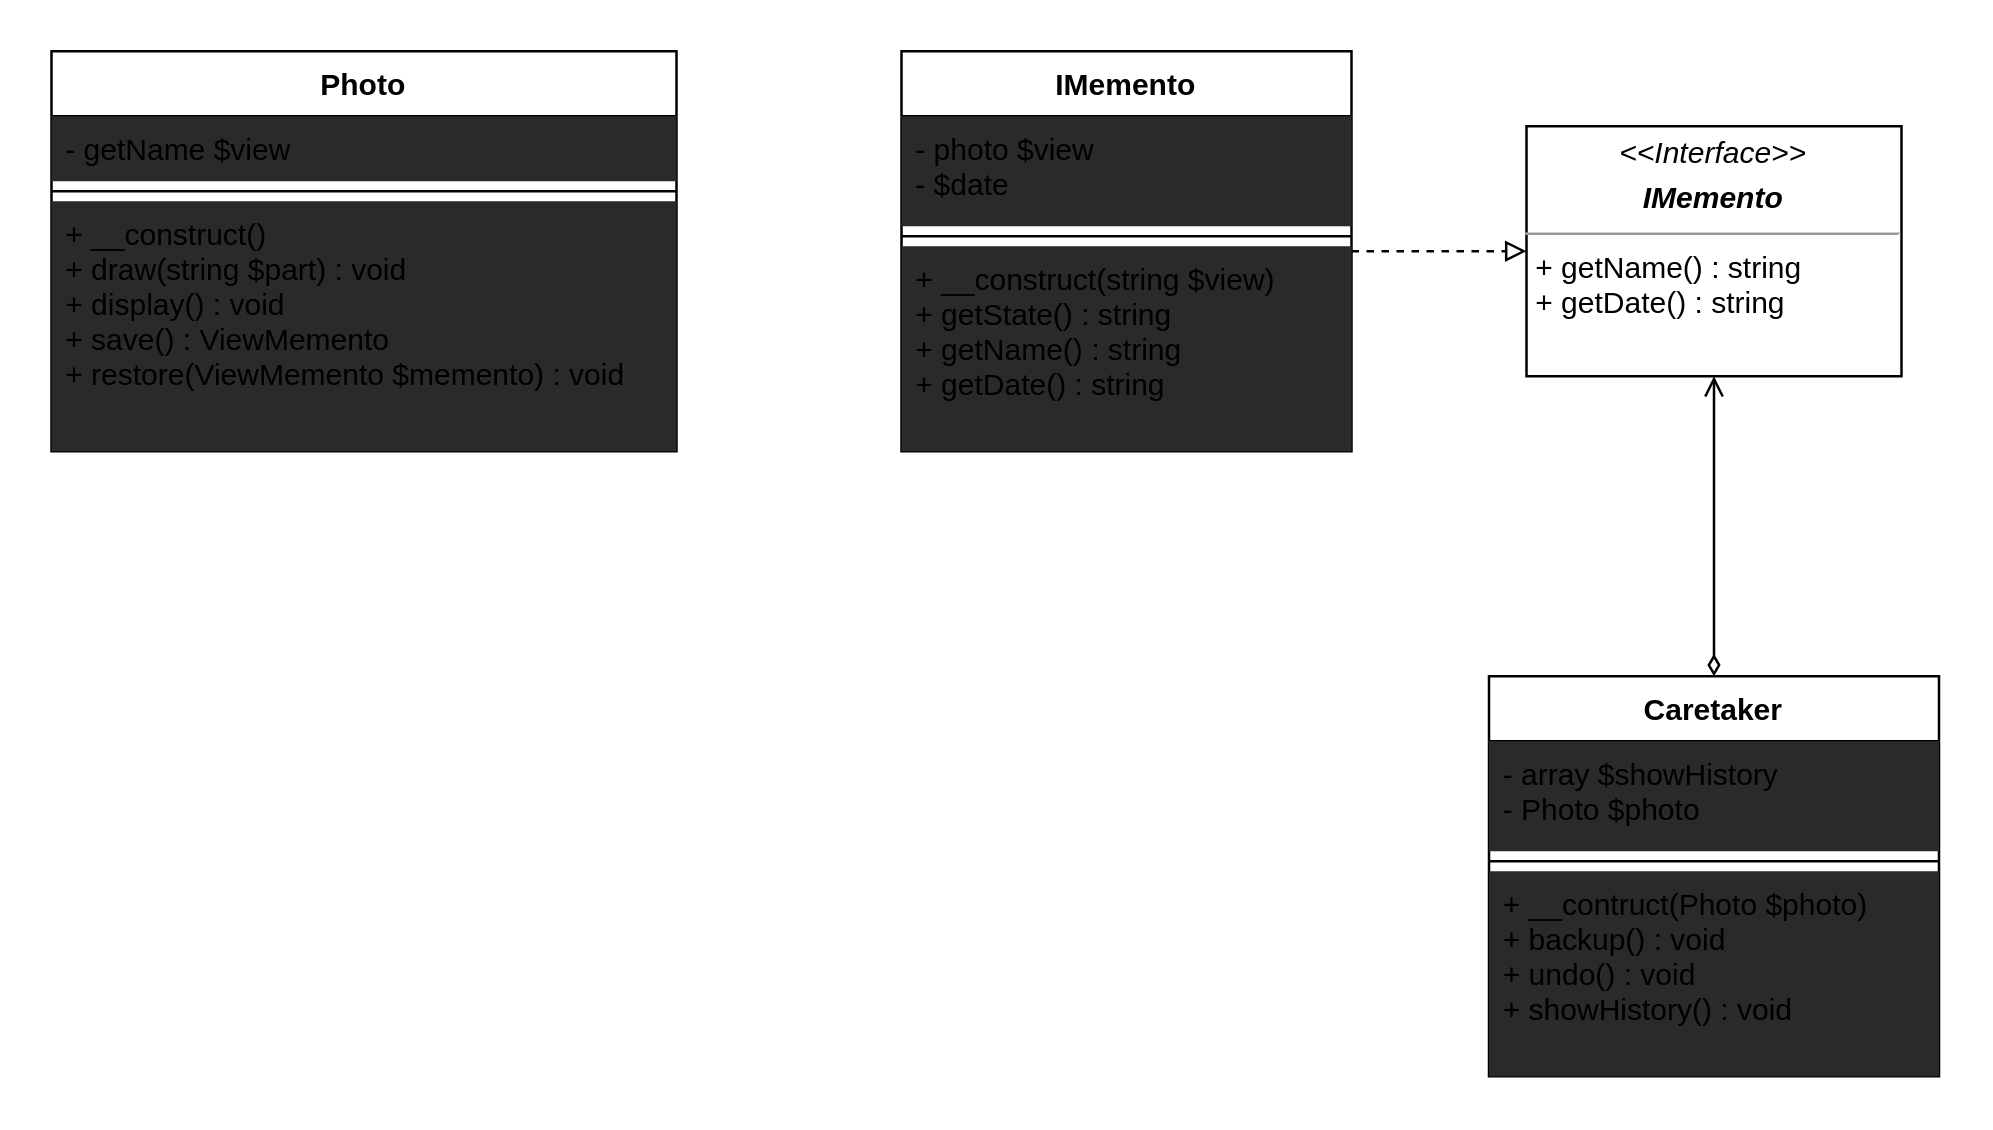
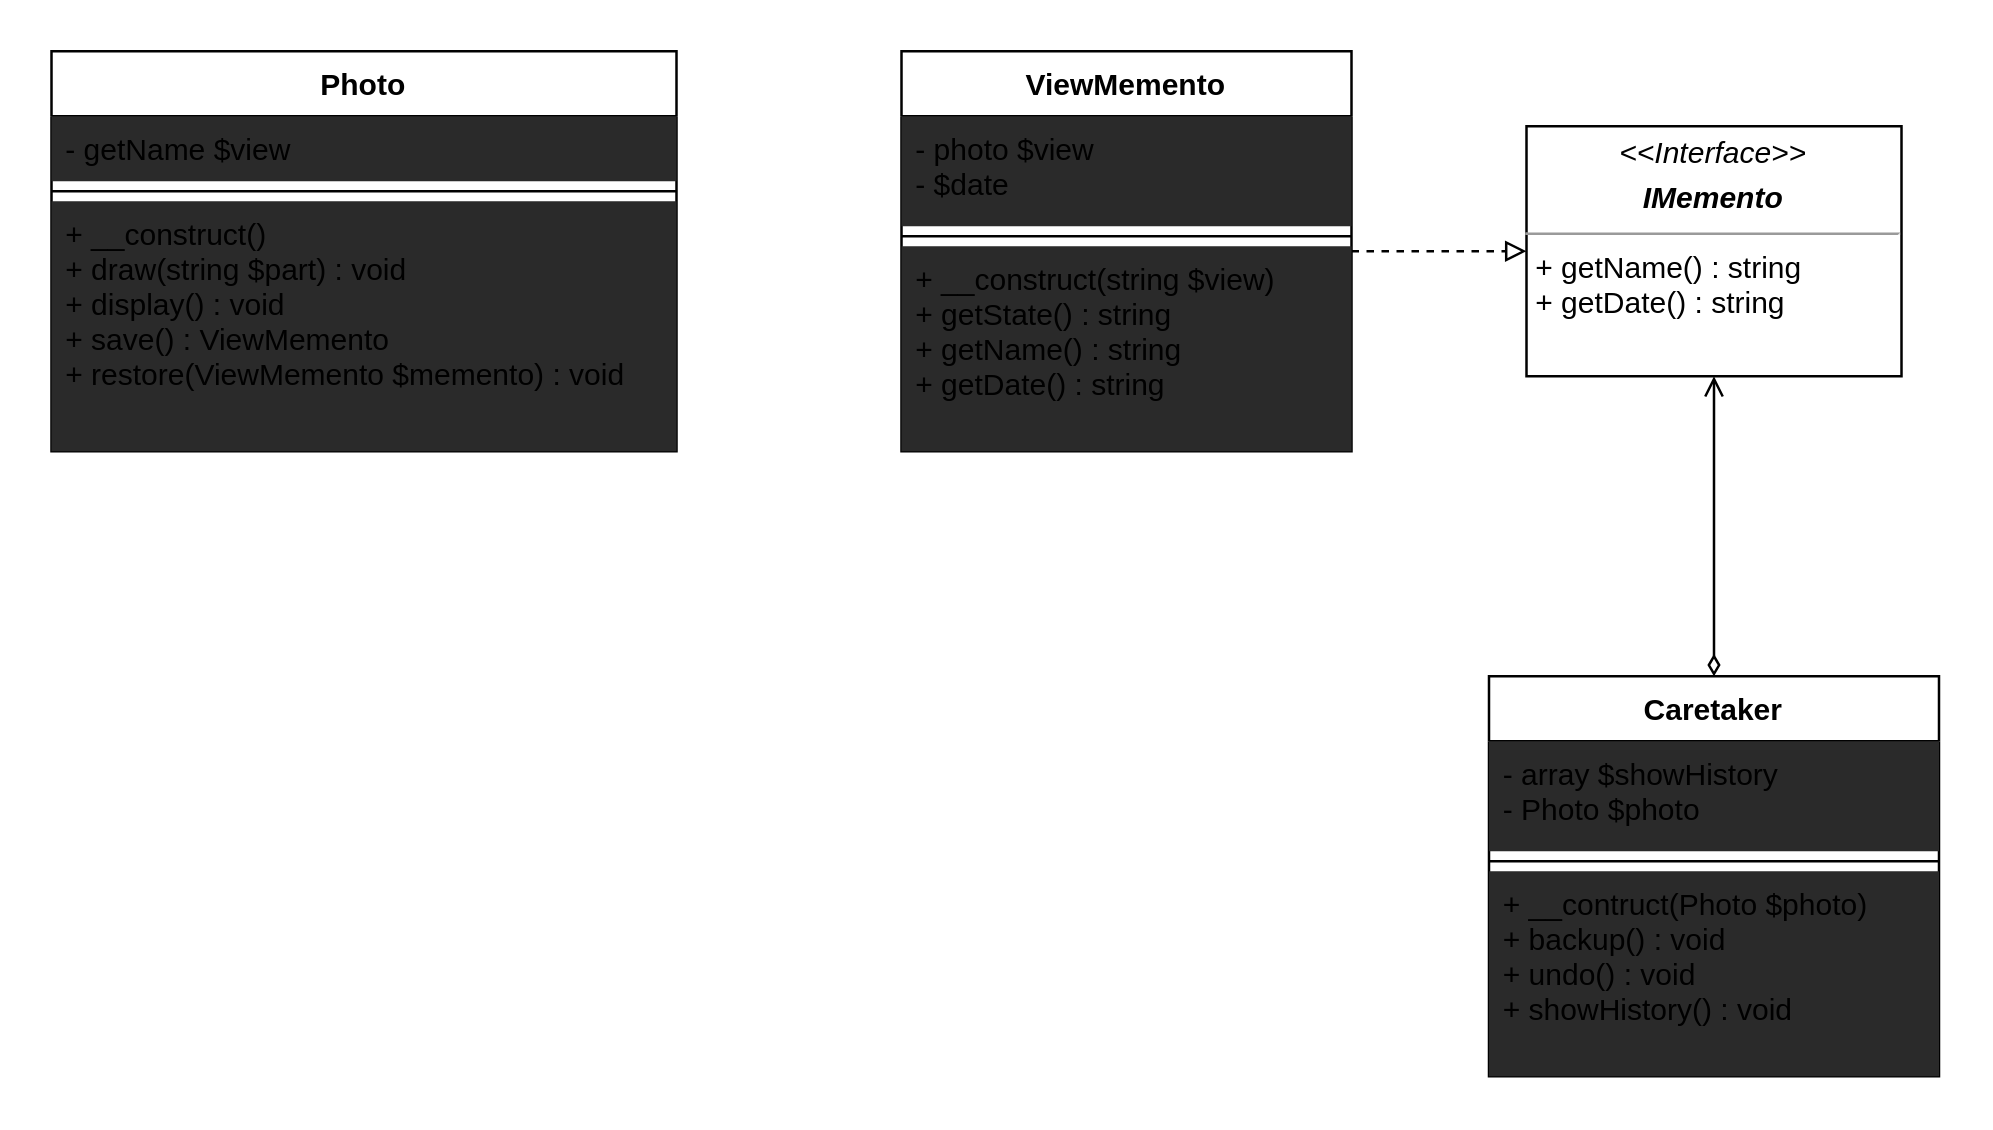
  <mxCell id="0" />
  <mxCell id="1" parent="0" />
  <mxCell id="2" value="Photo" style="swimlane;fontStyle=1;align=center;verticalAlign=top;childLayout=stackLayout;horizontal=1;startSize=26;horizontalStack=0;resizeParent=1;resizeParentMax=0;resizeLast=0;collapsible=1;marginBottom=0;" parent="1" vertex="1"><mxGeometry x="20" y="20" width="250" height="160" as="geometry" /></mxCell>
  <mxCell id="3" value="- getName $view" style="text;strokeColor=none;align=left;verticalAlign=top;spacingLeft=4;spacingRight=4;overflow=hidden;rotatable=0;points=[[0,0.5],[1,0.5]];portConstraint=eastwest;fillColor=#2a2a2a;" parent="2" vertex="1"><mxGeometry y="26" width="250" height="26" as="geometry" /></mxCell>
  <mxCell id="4" value="" style="line;strokeWidth=1;fillColor=none;align=left;verticalAlign=middle;spacingTop=-1;spacingLeft=3;spacingRight=3;rotatable=0;labelPosition=right;points=[];portConstraint=eastwest;" parent="2" vertex="1"><mxGeometry y="52" width="250" height="8" as="geometry" /></mxCell>
  <mxCell id="5" value="+ __construct()&#10;+ draw(string $part) : void&#10;+ display() : void&#10;+ save() : ViewMemento&#10;+ restore(ViewMemento $memento) : void&#10;" style="text;strokeColor=none;align=left;verticalAlign=top;spacingLeft=4;spacingRight=4;overflow=hidden;rotatable=0;points=[[0,0.5],[1,0.5]];portConstraint=eastwest;fillColor=#2a2a2a;" parent="2" vertex="1"><mxGeometry y="60" width="250" height="100" as="geometry" /></mxCell>
  <mxCell id="6" style="edgeStyle=orthogonalEdgeStyle;rounded=0;orthogonalLoop=1;jettySize=auto;html=1;startArrow=none;startFill=0;endArrow=block;endFill=0;dashed=1;" parent="1" source="7" target="11" edge="1"><mxGeometry relative="1" as="geometry"><Array as="points" /></mxGeometry></mxCell>
- <mxCell id="7" value="IMemento" style="swimlane;fontStyle=1;align=center;verticalAlign=top;childLayout=stackLayout;horizontal=1;startSize=26;horizontalStack=0;resizeParent=1;resizeParentMax=0;resizeLast=0;collapsible=1;marginBottom=0;" parent="1" vertex="1"><mxGeometry x="360" y="20" width="180" height="160" as="geometry" /></mxCell>
+ <mxCell id="7" value="ViewMemento" style="swimlane;fontStyle=1;align=center;verticalAlign=top;childLayout=stackLayout;horizontal=1;startSize=26;horizontalStack=0;resizeParent=1;resizeParentMax=0;resizeLast=0;collapsible=1;marginBottom=0;" parent="1" vertex="1"><mxGeometry x="360" y="20" width="180" height="160" as="geometry" /></mxCell>
  <mxCell id="8" value="- photo $view&#10;- $date" style="text;strokeColor=none;align=left;verticalAlign=top;spacingLeft=4;spacingRight=4;overflow=hidden;rotatable=0;points=[[0,0.5],[1,0.5]];portConstraint=eastwest;fillColor=#2a2a2a;" parent="7" vertex="1"><mxGeometry y="26" width="180" height="44" as="geometry" /></mxCell>
  <mxCell id="9" value="" style="line;strokeWidth=1;fillColor=none;align=left;verticalAlign=middle;spacingTop=-1;spacingLeft=3;spacingRight=3;rotatable=0;labelPosition=right;points=[];portConstraint=eastwest;" parent="7" vertex="1"><mxGeometry y="70" width="180" height="8" as="geometry" /></mxCell>
  <mxCell id="10" value="+ __construct(string $view)&#10;+ getState() : string&#10;+ getName() : string&#10;+ getDate() : string" style="text;strokeColor=none;align=left;verticalAlign=top;spacingLeft=4;spacingRight=4;overflow=hidden;rotatable=0;points=[[0,0.5],[1,0.5]];portConstraint=eastwest;fillColor=#2a2a2a;" parent="7" vertex="1"><mxGeometry y="78" width="180" height="82" as="geometry" /></mxCell>
  <mxCell id="11" value="&lt;p style=&quot;margin: 0px ; margin-top: 4px ; text-align: center&quot;&gt;&lt;i&gt;&amp;lt;&amp;lt;Interface&amp;gt;&amp;gt;&lt;/i&gt;&lt;br&gt;&lt;/p&gt;&lt;p style=&quot;margin: 0px ; margin-top: 4px ; text-align: center&quot;&gt;&lt;i&gt;&lt;b&gt;IMemento&lt;/b&gt;&lt;/i&gt;&lt;/p&gt;&lt;hr size=&quot;1&quot;&gt;&lt;p style=&quot;margin: 0px ; margin-left: 4px&quot;&gt;+ getName() : string&lt;/p&gt;&lt;p style=&quot;margin: 0px ; margin-left: 4px&quot;&gt;+ getDate() : string&lt;/p&gt;" style="verticalAlign=top;align=left;overflow=fill;fontSize=12;fontFamily=Helvetica;html=1;" parent="1" vertex="1"><mxGeometry x="610" y="50" width="150" height="100" as="geometry" /></mxCell>
  <mxCell id="12" style="edgeStyle=orthogonalEdgeStyle;rounded=0;orthogonalLoop=1;jettySize=auto;html=1;startArrow=diamondThin;startFill=0;endArrow=open;endFill=0;" parent="1" source="13" target="11" edge="1"><mxGeometry relative="1" as="geometry" /></mxCell>
  <mxCell id="13" value="Caretaker" style="swimlane;fontStyle=1;align=center;verticalAlign=top;childLayout=stackLayout;horizontal=1;startSize=26;horizontalStack=0;resizeParent=1;resizeParentMax=0;resizeLast=0;collapsible=1;marginBottom=0;" parent="1" vertex="1"><mxGeometry x="595" y="270" width="180" height="160" as="geometry" /></mxCell>
  <mxCell id="14" value="- array $showHistory&#10;- Photo $photo" style="text;strokeColor=none;align=left;verticalAlign=top;spacingLeft=4;spacingRight=4;overflow=hidden;rotatable=0;points=[[0,0.5],[1,0.5]];portConstraint=eastwest;fillColor=#2a2a2a;" parent="13" vertex="1"><mxGeometry y="26" width="180" height="44" as="geometry" /></mxCell>
  <mxCell id="15" value="" style="line;strokeWidth=1;align=left;verticalAlign=middle;spacingTop=-1;spacingLeft=3;spacingRight=3;rotatable=0;labelPosition=right;points=[];portConstraint=eastwest;" parent="13" vertex="1"><mxGeometry y="70" width="180" height="8" as="geometry" /></mxCell>
  <mxCell id="16" value="+ __contruct(Photo $photo)&#10;+ backup() : void&#10;+ undo() : void&#10;+ showHistory() : void" style="text;strokeColor=none;align=left;verticalAlign=top;spacingLeft=4;spacingRight=4;overflow=hidden;rotatable=0;points=[[0,0.5],[1,0.5]];portConstraint=eastwest;fillColor=#2a2a2a;" parent="13" vertex="1"><mxGeometry y="78" width="180" height="82" as="geometry" /></mxCell>
